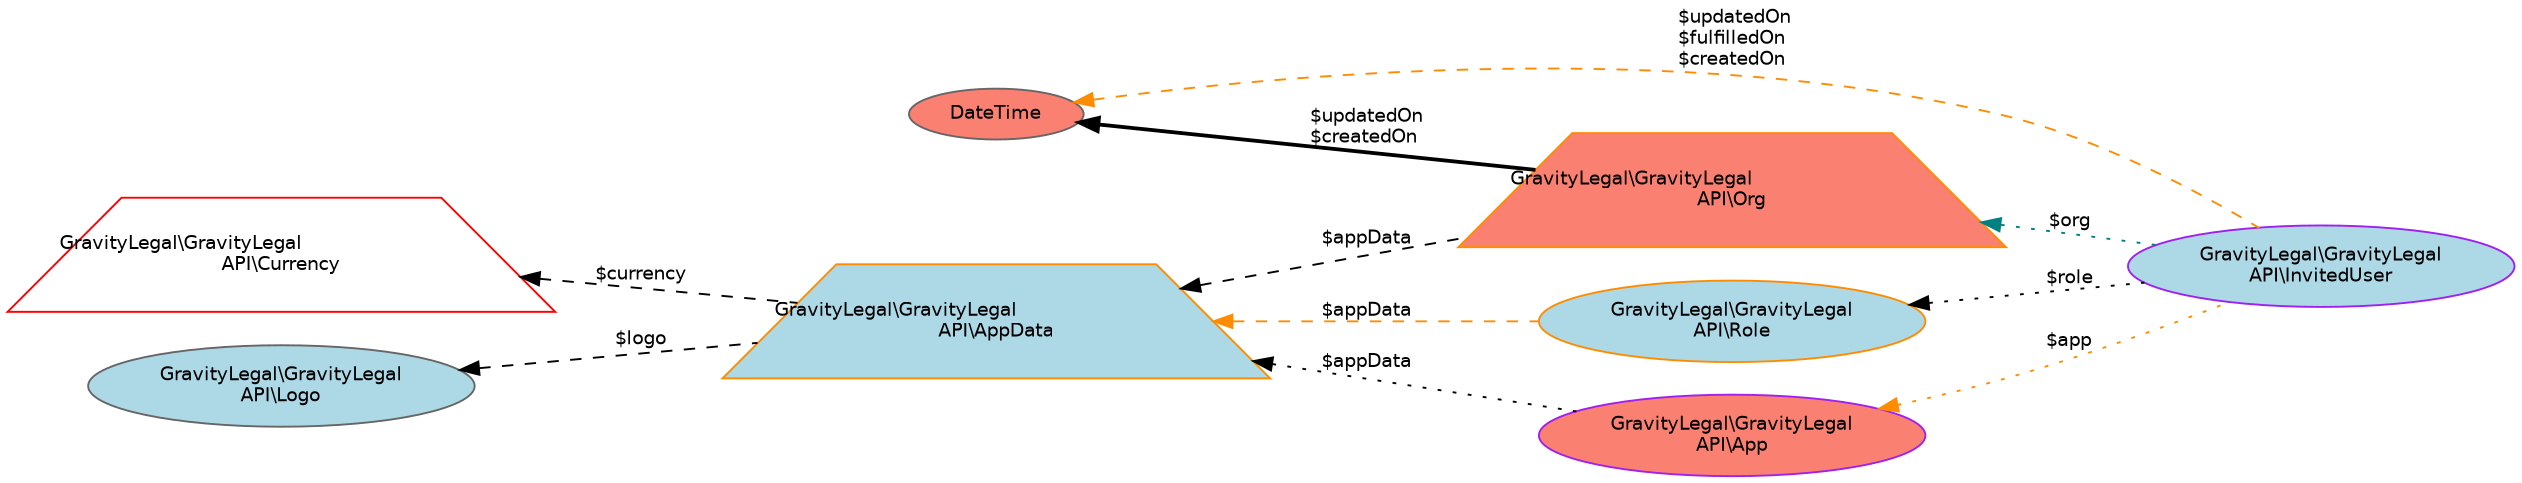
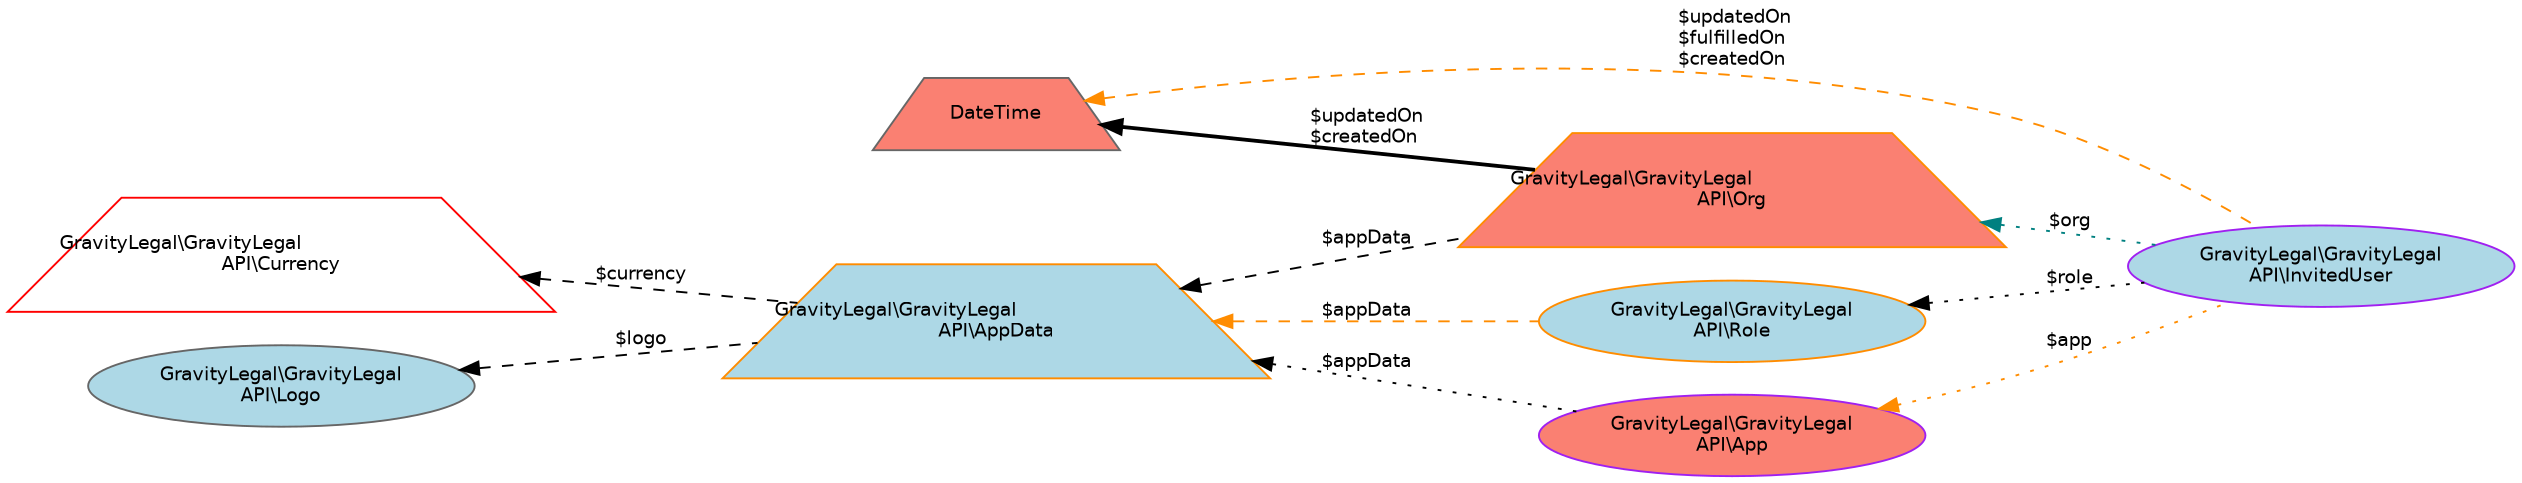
  digraph {
    rankdir=LR
    node [color=darkorange fillcolor=lightblue fontname=Helvetica fontsize=10 shape=ellipse style=filled]
    edge [color=black dir=back fontname=Helvetica fontsize=10 labelfontname=Helvetica labelfontsize=10 style=dashed]
    n1 [color=purple fontcolor=black height=0.2 label="GravityLegal\\GravityLegal\lAPI\\InvitedUser" width=0.4]
    n2 [height=0.2 label="GravityLegal\\GravityLegal\lAPI\\Role" width=0.4]
    n3 [height=0.2 label="GravityLegal\\GravityLegal\lAPI\\AppData" shape=trapezium width=0.4]
    n4 [fillcolor=salmon height=0.2 label="GravityLegal\\GravityLegal\lAPI\\Org" shape=trapezium width=0.4]
    n5 [color=purple fillcolor=salmon height=0.2 label="GravityLegal\\GravityLegal\lAPI\\App" width=0.4]
    n6 [color=red fillcolor=white height=0.2 label="GravityLegal\\GravityLegal\lAPI\\Currency" shape=trapezium width=0.4]
    n7 [color=gray40 height=0.2 label="GravityLegal\\GravityLegal\lAPI\\Logo" width=0.4]
-   n8 [color=gray40 fillcolor=salmon height=0.2 label=DateTime width=0.4]
+   n8 [color=gray40 fillcolor=salmon height=0.2 label=DateTime shape=trapezium width=0.4]
    n2 -> n1 [label=" $role" style=dotted]
    n3 -> n2 [color=darkorange label=" $appData"]
    n3 -> n4 [label=" $appData"]
    n3 -> n5 [label=" $appData" style=dotted]
    n4 -> n1 [color=teal label=" $org" style=dotted]
    n5 -> n1 [color=darkorange label=" $app" style=dotted]
    n6 -> n3 [label=" $currency"]
    n7 -> n3 [label=" $logo"]
    n8 -> n1 [color=darkorange label=" $updatedOn\n$fulfilledOn\n$createdOn"]
    n8 -> n4 [label=" $updatedOn\n$createdOn" style=bold]
  }
